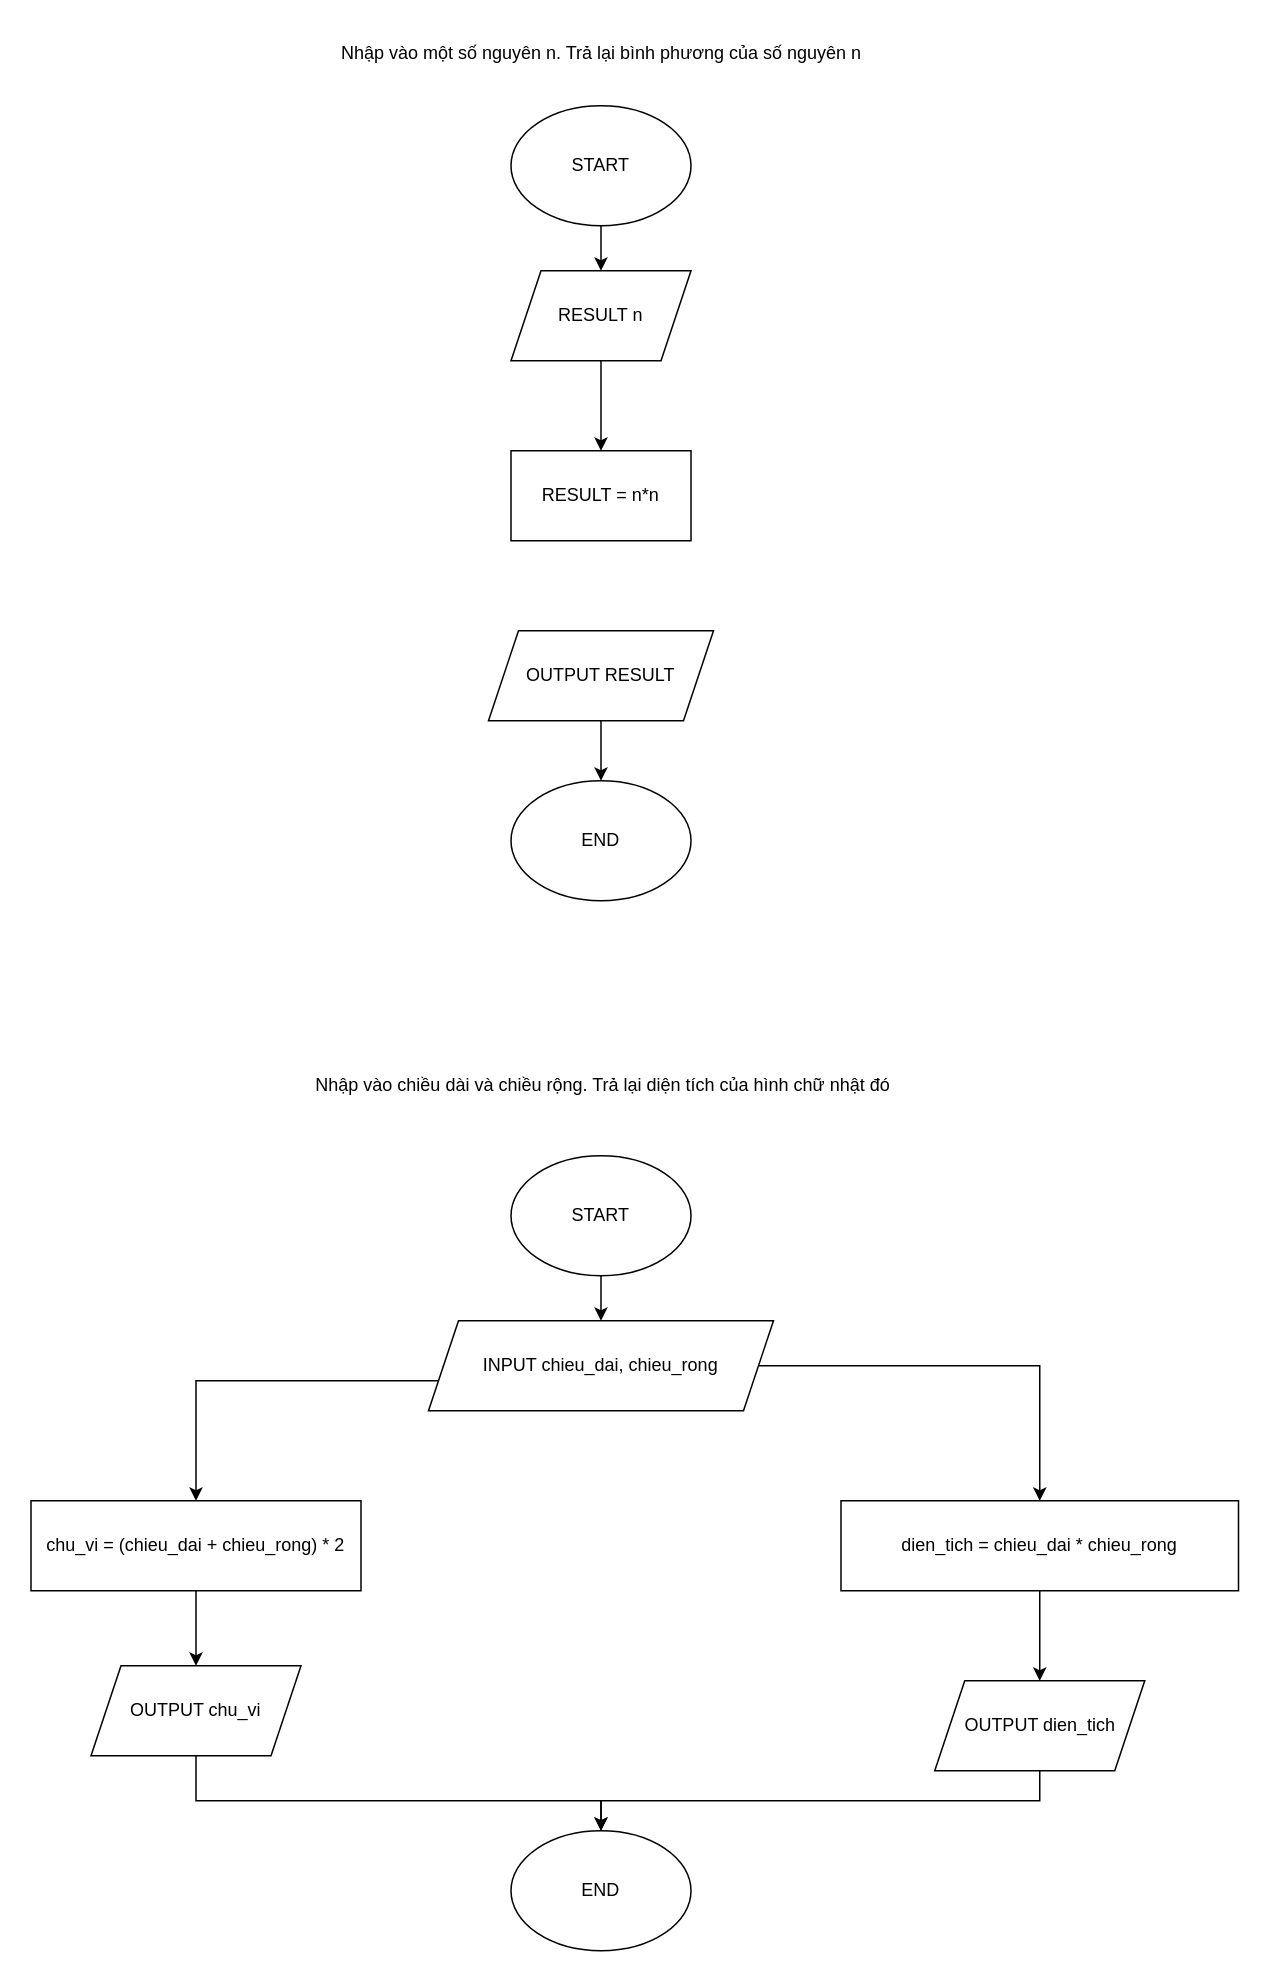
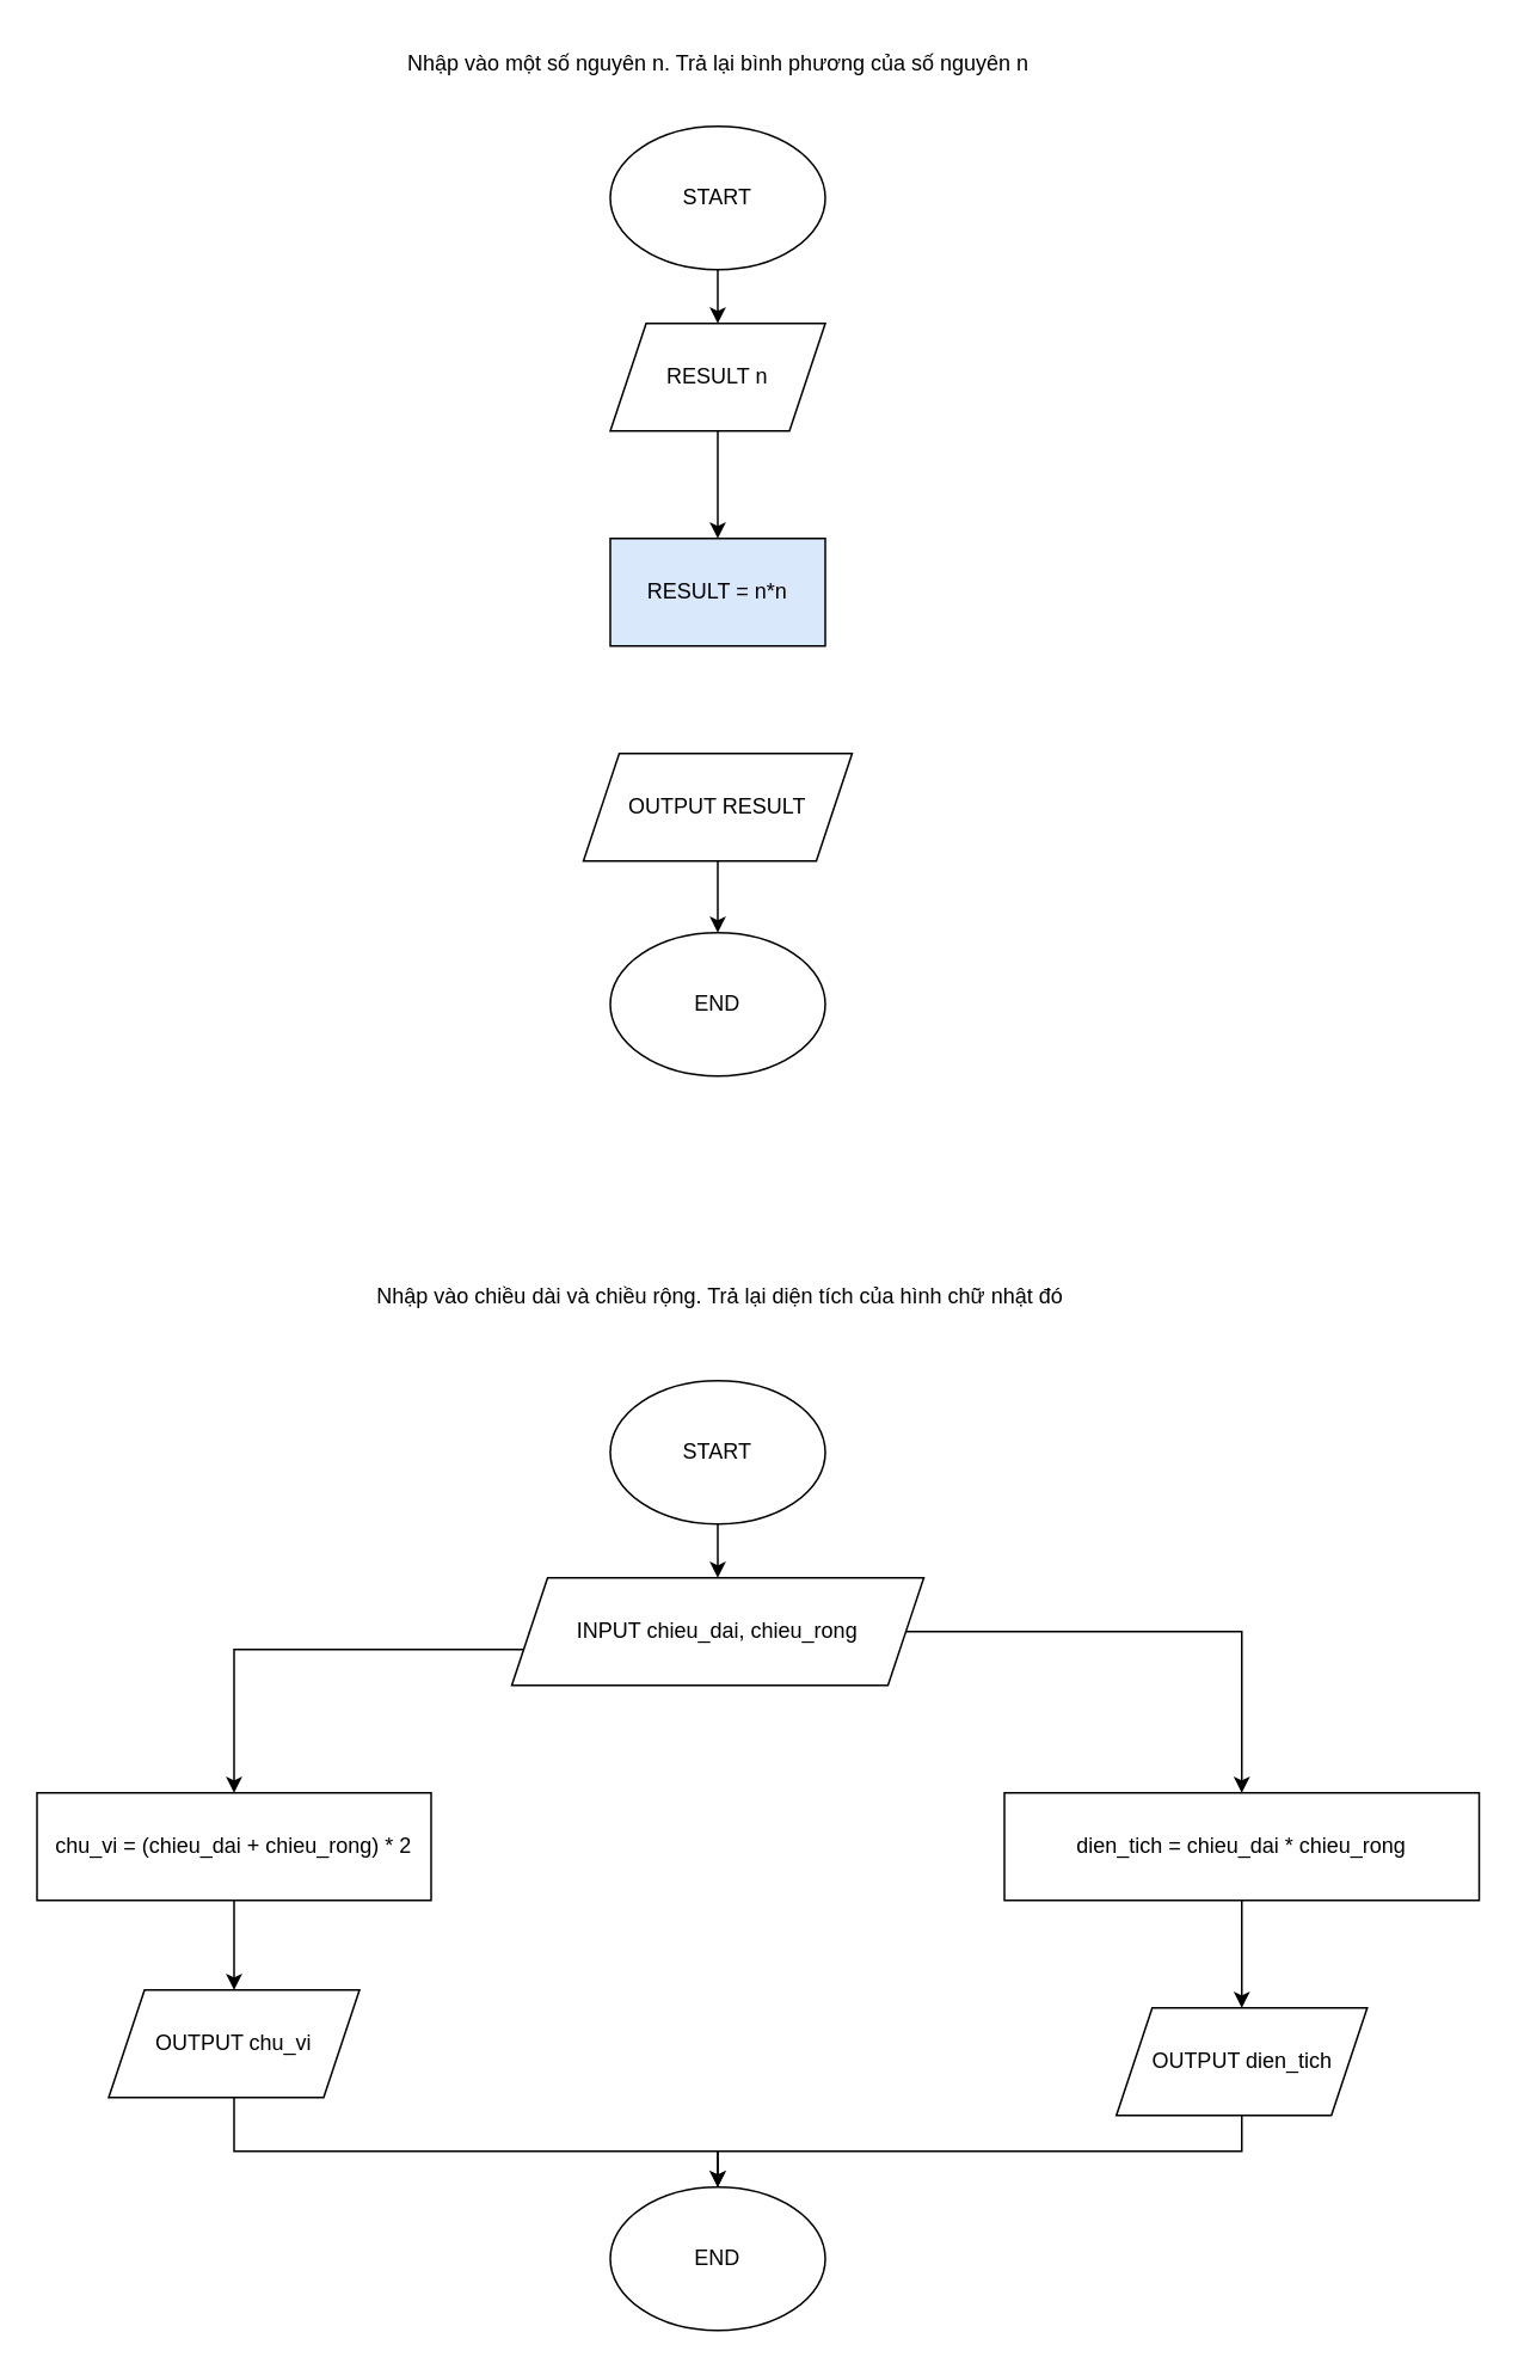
  <mxCell id="0" />
  <mxCell id="1" parent="0" />
  <mxCell id="2" value="Nhập vào một số nguyên n. Trả lại bình phương của số nguyên n" style="text;html=1;align=center;verticalAlign=middle;resizable=0;points=[];autosize=1;strokeColor=none;fillColor=none;" vertex="1" parent="1"><mxGeometry x="215" y="20" width="370" height="30" as="geometry" /></mxCell>
  <mxCell id="3" style="edgeStyle=orthogonalEdgeStyle;rounded=0;orthogonalLoop=1;jettySize=auto;html=1;exitX=0.5;exitY=1;exitDx=0;exitDy=0;entryX=0.5;entryY=0;entryDx=0;entryDy=0;" edge="1" parent="1" source="4" target="6"><mxGeometry relative="1" as="geometry" /></mxCell>
  <mxCell id="4" value="START" style="ellipse;whiteSpace=wrap;html=1;" vertex="1" parent="1"><mxGeometry x="340" y="70" width="120" height="80" as="geometry" /></mxCell>
  <mxCell id="5" style="edgeStyle=orthogonalEdgeStyle;rounded=0;orthogonalLoop=1;jettySize=auto;html=1;exitX=0.5;exitY=1;exitDx=0;exitDy=0;" edge="1" parent="1" source="6" target="7"><mxGeometry relative="1" as="geometry" /></mxCell>
  <mxCell id="6" value="RESULT n" style="shape=parallelogram;perimeter=parallelogramPerimeter;whiteSpace=wrap;html=1;fixedSize=1;" vertex="1" parent="1"><mxGeometry x="340" y="180" width="120" height="60" as="geometry" /></mxCell>
- <mxCell id="7" value="RESULT = n*n" style="rounded=0;whiteSpace=wrap;html=1;" vertex="1" parent="1"><mxGeometry x="340" y="300" width="120" height="60" as="geometry" /></mxCell>
+ <mxCell id="7" value="RESULT = n*n" style="rounded=0;whiteSpace=wrap;html=1;fillColor=#dae8fc;" vertex="1" parent="1"><mxGeometry x="340" y="300" width="120" height="60" as="geometry" /></mxCell>
  <mxCell id="8" style="edgeStyle=orthogonalEdgeStyle;rounded=0;orthogonalLoop=1;jettySize=auto;html=1;entryX=0.5;entryY=0;entryDx=0;entryDy=0;" edge="1" parent="1" source="9" target="10"><mxGeometry relative="1" as="geometry" /></mxCell>
  <mxCell id="9" value="OUTPUT RESULT" style="shape=parallelogram;perimeter=parallelogramPerimeter;whiteSpace=wrap;html=1;fixedSize=1;" vertex="1" parent="1"><mxGeometry x="325" y="420" width="150" height="60" as="geometry" /></mxCell>
  <mxCell id="10" value="END" style="ellipse;whiteSpace=wrap;html=1;" vertex="1" parent="1"><mxGeometry x="340" y="520" width="120" height="80" as="geometry" /></mxCell>
  <mxCell id="11" value="Nhập vào chiều dài và chiều rộng. Trả lại diện tích của hình chữ nhật đó" style="text;html=1;align=center;verticalAlign=middle;resizable=0;points=[];autosize=1;strokeColor=none;fillColor=none;" vertex="1" parent="1"><mxGeometry x="196" y="708" width="410" height="30" as="geometry" /></mxCell>
  <mxCell id="12" style="edgeStyle=orthogonalEdgeStyle;rounded=0;orthogonalLoop=1;jettySize=auto;html=1;entryX=0.5;entryY=0;entryDx=0;entryDy=0;" edge="1" parent="1" source="13" target="16"><mxGeometry relative="1" as="geometry" /></mxCell>
  <mxCell id="13" value="START" style="ellipse;whiteSpace=wrap;html=1;" vertex="1" parent="1"><mxGeometry x="340" y="770" width="120" height="80" as="geometry" /></mxCell>
  <mxCell id="14" style="edgeStyle=orthogonalEdgeStyle;rounded=0;orthogonalLoop=1;jettySize=auto;html=1;entryX=0.5;entryY=0;entryDx=0;entryDy=0;" edge="1" parent="1" source="16" target="18"><mxGeometry relative="1" as="geometry"><Array as="points"><mxPoint x="693" y="910" /></Array></mxGeometry></mxCell>
  <mxCell id="15" style="edgeStyle=orthogonalEdgeStyle;rounded=0;orthogonalLoop=1;jettySize=auto;html=1;exitX=0;exitY=0.5;exitDx=0;exitDy=0;entryX=0.5;entryY=0;entryDx=0;entryDy=0;" edge="1" parent="1" source="16" target="23"><mxGeometry relative="1" as="geometry"><Array as="points"><mxPoint x="295" y="920" /><mxPoint x="130" y="920" /></Array></mxGeometry></mxCell>
  <mxCell id="16" value="INPUT chieu_dai, chieu_rong" style="shape=parallelogram;perimeter=parallelogramPerimeter;whiteSpace=wrap;html=1;fixedSize=1;" vertex="1" parent="1"><mxGeometry x="285" y="880" width="230" height="60" as="geometry" /></mxCell>
  <mxCell id="17" style="edgeStyle=orthogonalEdgeStyle;rounded=0;orthogonalLoop=1;jettySize=auto;html=1;entryX=0.5;entryY=0;entryDx=0;entryDy=0;" edge="1" parent="1" source="18" target="20"><mxGeometry relative="1" as="geometry" /></mxCell>
  <mxCell id="18" value="dien_tich = chieu_dai * chieu_rong" style="rounded=0;whiteSpace=wrap;html=1;" vertex="1" parent="1"><mxGeometry x="560" y="1000" width="265" height="60" as="geometry" /></mxCell>
  <mxCell id="19" style="edgeStyle=orthogonalEdgeStyle;rounded=0;orthogonalLoop=1;jettySize=auto;html=1;exitX=0.5;exitY=1;exitDx=0;exitDy=0;entryX=0.5;entryY=0;entryDx=0;entryDy=0;" edge="1" parent="1" source="20" target="21"><mxGeometry relative="1" as="geometry" /></mxCell>
  <mxCell id="20" value="OUTPUT dien_tich" style="shape=parallelogram;perimeter=parallelogramPerimeter;whiteSpace=wrap;html=1;fixedSize=1;" vertex="1" parent="1"><mxGeometry x="622.5" y="1120" width="140" height="60" as="geometry" /></mxCell>
  <mxCell id="21" value="END" style="ellipse;whiteSpace=wrap;html=1;" vertex="1" parent="1"><mxGeometry x="340" y="1220" width="120" height="80" as="geometry" /></mxCell>
  <mxCell id="22" style="edgeStyle=orthogonalEdgeStyle;rounded=0;orthogonalLoop=1;jettySize=auto;html=1;entryX=0.5;entryY=0;entryDx=0;entryDy=0;" edge="1" parent="1" source="25" target="21"><mxGeometry relative="1" as="geometry"><Array as="points"><mxPoint x="130" y="1200" /><mxPoint x="400" y="1200" /></Array></mxGeometry></mxCell>
  <mxCell id="23" value="chu_vi = (chieu_dai + chieu_rong) * 2" style="rounded=0;whiteSpace=wrap;html=1;" vertex="1" parent="1"><mxGeometry x="20" y="1000" width="220" height="60" as="geometry" /></mxCell>
  <mxCell id="24" value="" style="edgeStyle=orthogonalEdgeStyle;rounded=0;orthogonalLoop=1;jettySize=auto;html=1;entryX=0.5;entryY=0;entryDx=0;entryDy=0;exitX=0.5;exitY=1;exitDx=0;exitDy=0;" edge="1" parent="1" source="23" target="25"><mxGeometry relative="1" as="geometry"><mxPoint x="280" y="1060" as="sourcePoint" /><mxPoint x="400" y="1220" as="targetPoint" /><Array as="points"><mxPoint x="130" y="1110" /></Array></mxGeometry></mxCell>
  <mxCell id="25" value="OUTPUT chu_vi" style="shape=parallelogram;perimeter=parallelogramPerimeter;whiteSpace=wrap;html=1;fixedSize=1;" vertex="1" parent="1"><mxGeometry x="60" y="1110" width="140" height="60" as="geometry" /></mxCell>
